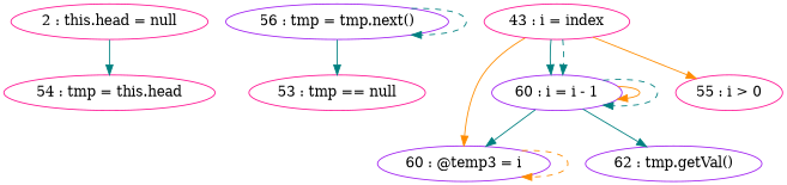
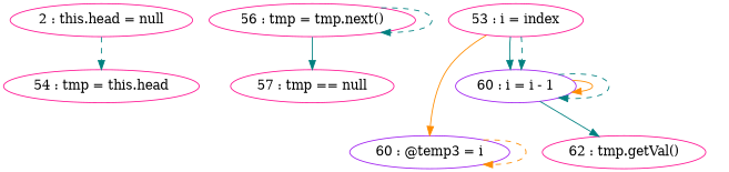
  digraph {
    node [color=deeppink]
    edge [color=teal]
    "2 : this.head = null"
    "54 : tmp = this.head"
-   "56 : tmp = tmp.next()" [color=purple]
-   "57 : tmp == null" [label="53 : tmp == null"]
+   "56 : tmp = tmp.next()"
+   "57 : tmp == null"
    "60 : i = i - 1" [color=purple]
-   "53 : i = index" [label="43 : i = index"]
+   "53 : i = index"
    "60 : @temp3 = i" [color=purple]
-   "55 : i > 0"
-   "62 : tmp.getVal()" [color=purple]
-   "2 : this.head = null" -> "54 : tmp = this.head"
+   "62 : tmp.getVal()"
+   "2 : this.head = null" -> "54 : tmp = this.head" [style=dashed]
    "56 : tmp = tmp.next()" -> "56 : tmp = tmp.next()" [style=dashed]
    "56 : tmp = tmp.next()" -> "57 : tmp == null"
    "60 : i = i - 1" -> "60 : i = i - 1" [color=darkorange]
    "60 : i = i - 1" -> "60 : i = i - 1" [style=dashed]
-   "60 : i = i - 1" -> "60 : @temp3 = i"
    "60 : i = i - 1" -> "62 : tmp.getVal()"
    "53 : i = index" -> "60 : i = i - 1"
    "53 : i = index" -> "60 : i = i - 1" [style=dashed]
    "53 : i = index" -> "60 : @temp3 = i" [color=darkorange]
-   "53 : i = index" -> "55 : i > 0" [color=darkorange]
    "60 : @temp3 = i" -> "60 : @temp3 = i" [color=darkorange style=dashed]
  }
